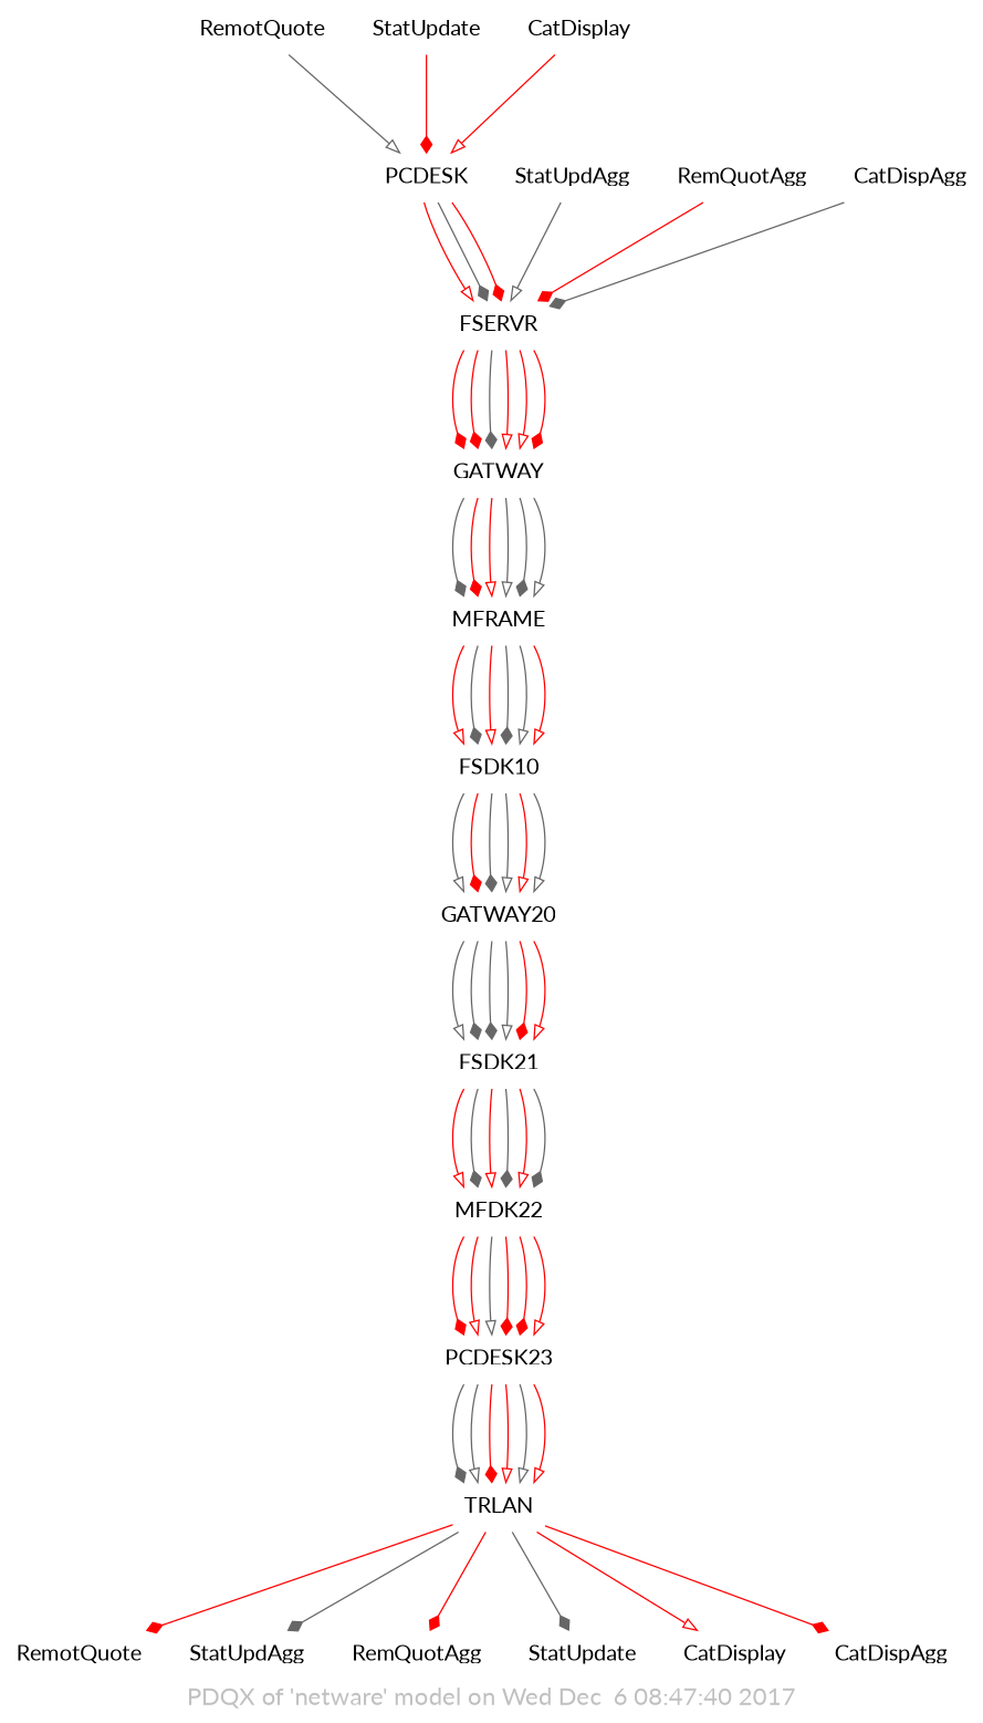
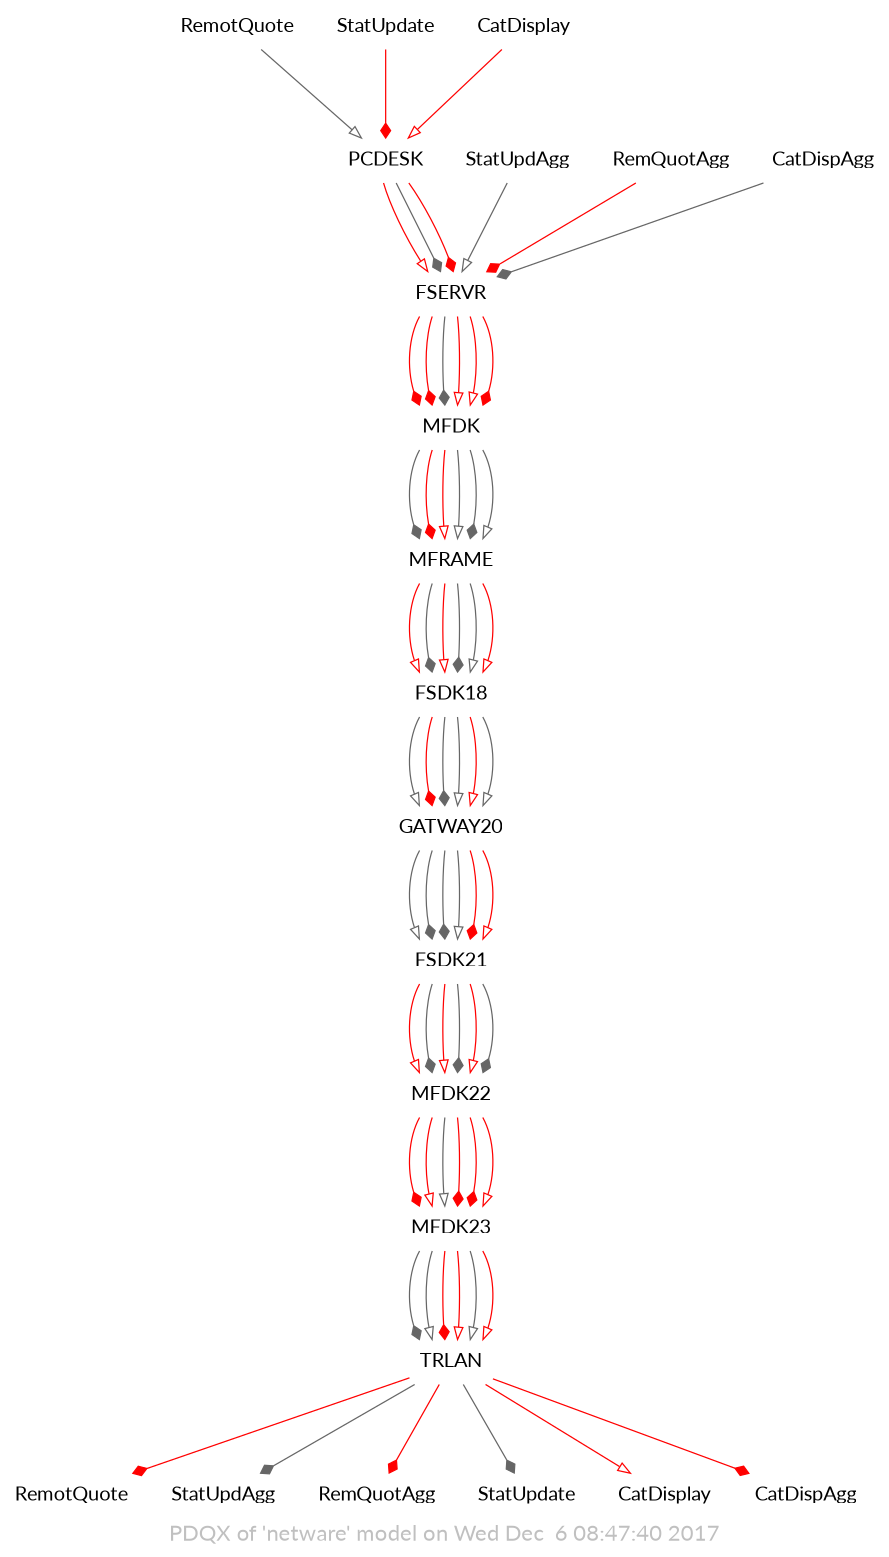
  digraph {
    compound=true
    fontcolor=gray
    fontname=Lato
    fontsize=18
    label="PDQX of 'netware' model on Wed Dec  6 08:47:40 2017"
    labelloc=b
    rankdir=TB
    ranksep=1.0
    shape=none
    node [fontname=Lato fontsize=16 shape=plaintext]
    edge [arrowhead=diamond color=red fontname=Lato]
    n1 [label=RemotQuote]
    n2 [label=PCDESK shape=none]
    n3 [label=FSERVR shape=none]
    n4 [label=RemotQuote]
    n5 [label=StatUpdAgg]
-   n6 [label=GATWAY shape=none]
+   n6 [label=MFDK shape=none]
    n7 [label=StatUpdAgg]
    n8 [label=RemQuotAgg]
    n9 [label=RemQuotAgg]
    n10 [label=StatUpdate]
    n11 [label=StatUpdate]
    n12 [label=CatDisplay]
    n13 [label=CatDisplay]
    n14 [label=CatDispAgg]
    n15 [label=CatDispAgg]
    n16 [label=MFRAME shape=none]
-   n17 [label=FSDK10 shape=none]
+   n17 [label=FSDK18 shape=none]
    n18 [label=GATWAY20 shape=none]
    n19 [label=FSDK21 shape=none]
    n20 [label=MFDK22 shape=none]
-   n21 [label=PCDESK23 shape=none]
+   n21 [label=MFDK23 shape=none]
    n22 [label=TRLAN shape=none]
    n1 -> n2 [arrowhead=onormal color=gray40]
    n2 -> n3 [arrowhead=onormal]
    n2 -> n3 [color=gray40]
    n2 -> n3
    n3 -> n6
    n3 -> n6
    n3 -> n6 [color=gray40]
    n3 -> n6 [arrowhead=onormal]
    n3 -> n6 [arrowhead=onormal]
    n3 -> n6
    n5 -> n3 [arrowhead=onormal color=gray40]
    n6 -> n16 [color=gray40]
    n6 -> n16
    n6 -> n16 [arrowhead=onormal]
    n6 -> n16 [arrowhead=onormal color=gray40]
    n6 -> n16 [color=gray40]
    n6 -> n16 [arrowhead=onormal color=gray40]
    n8 -> n3
    n10 -> n2
    n12 -> n2 [arrowhead=onormal]
    n14 -> n3 [color=gray40]
    n16 -> n17 [arrowhead=onormal]
    n16 -> n17 [color=gray40]
    n16 -> n17 [arrowhead=onormal]
    n16 -> n17 [color=gray40]
    n16 -> n17 [arrowhead=onormal color=gray40]
    n16 -> n17 [arrowhead=onormal]
    n17 -> n18 [arrowhead=onormal color=gray40]
    n17 -> n18
    n17 -> n18 [color=gray40]
    n17 -> n18 [arrowhead=onormal color=gray40]
    n17 -> n18 [arrowhead=onormal]
    n17 -> n18 [arrowhead=onormal color=gray40]
    n18 -> n19 [arrowhead=onormal color=gray40]
    n18 -> n19 [color=gray40]
    n18 -> n19 [color=gray40]
    n18 -> n19 [arrowhead=onormal color=gray40]
    n18 -> n19
    n18 -> n19 [arrowhead=onormal]
    n19 -> n20 [arrowhead=onormal]
    n19 -> n20 [color=gray40]
    n19 -> n20 [arrowhead=onormal]
    n19 -> n20 [color=gray40]
    n19 -> n20 [arrowhead=onormal]
    n19 -> n20 [color=gray40]
    n20 -> n21
    n20 -> n21 [arrowhead=onormal]
    n20 -> n21 [arrowhead=onormal color=gray40]
    n20 -> n21
    n20 -> n21
    n20 -> n21 [arrowhead=onormal]
    n21 -> n22 [color=gray40]
    n21 -> n22 [arrowhead=onormal color=gray40]
    n21 -> n22
    n21 -> n22 [arrowhead=onormal]
    n21 -> n22 [arrowhead=onormal color=gray40]
    n21 -> n22 [arrowhead=onormal]
    n22 -> n4
    n22 -> n7 [color=gray40]
    n22 -> n9
    n22 -> n11 [color=gray40]
    n22 -> n13 [arrowhead=onormal]
    n22 -> n15
  }
